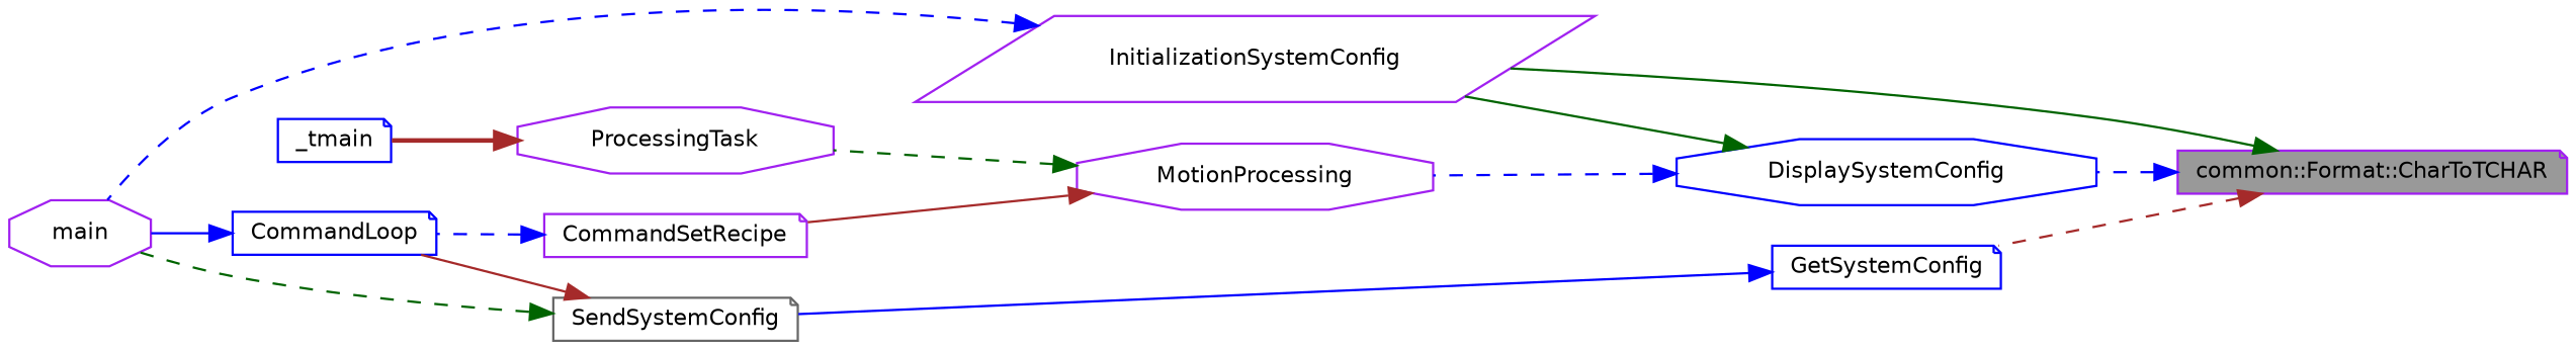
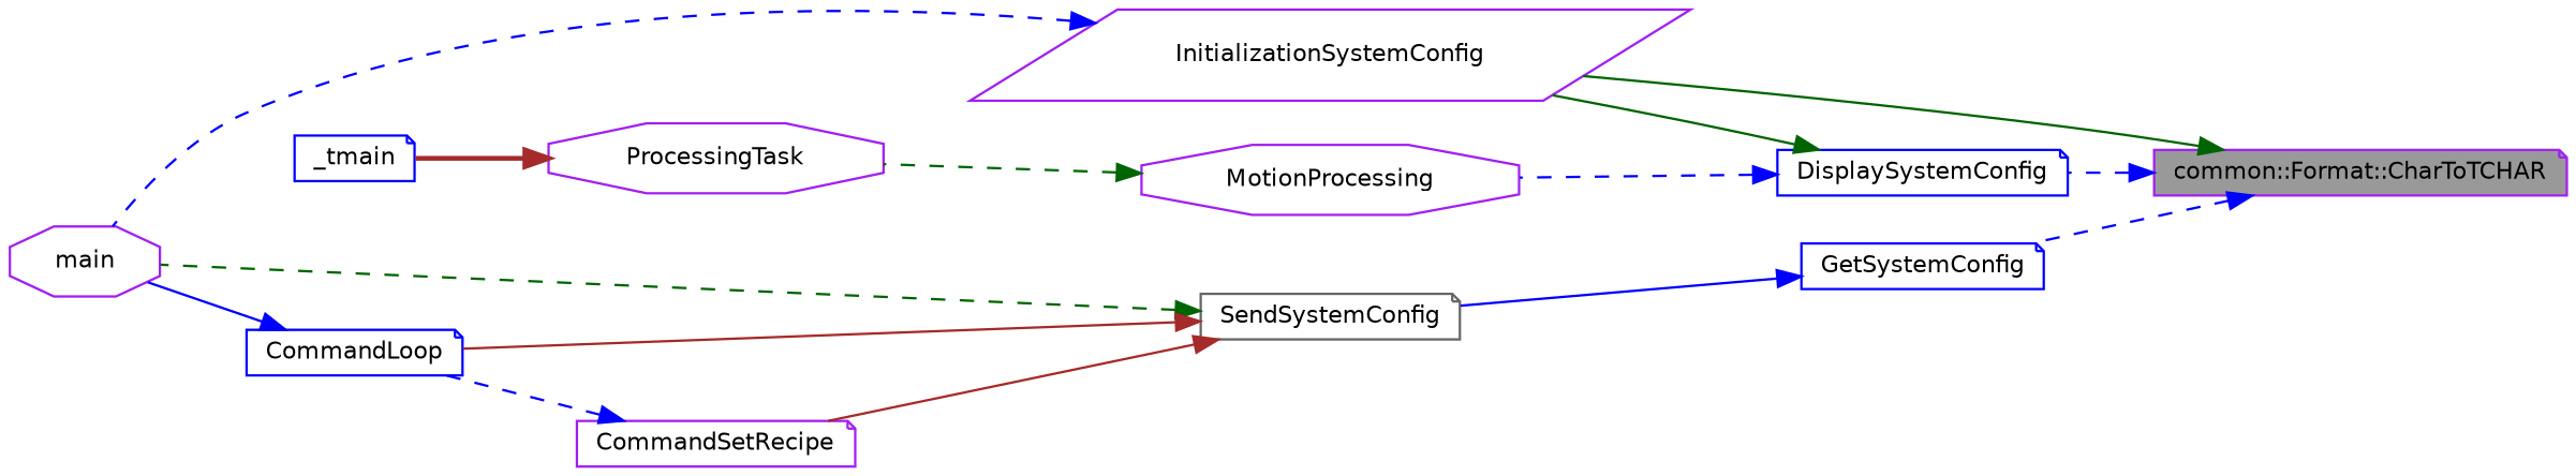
  digraph {
    rankdir=RL
    node [color=purple fillcolor=white fontname=Helvetica fontsize=10 shape=note style=filled]
    edge [color=blue dir=back fontname=Helvetica fontsize=10 labelfontname=Helvetica labelfontsize=10 style=dashed]
    n1 [fillcolor=grey60 fontcolor=black height=0.2 label="common::Format::CharToTCHAR" width=0.4]
-   n2 [color=blue height=0.2 label=DisplaySystemConfig shape=octagon width=0.4]
+   n2 [color=blue height=0.2 label=DisplaySystemConfig width=0.4]
    n3 [color=blue height=0.2 label=GetSystemConfig width=0.4]
    n4 [height=0.2 label=InitializationSystemConfig shape=parallelogram width=0.4]
    n5 [height=0.2 label=MotionProcessing shape=octagon width=0.4]
    n6 [color=gray40 height=0.2 label=SendSystemConfig width=0.4]
    n7 [height=0.2 label=main shape=octagon width=0.4]
    n8 [height=0.2 label=ProcessingTask shape=octagon width=0.4]
    n9 [color=blue height=0.2 label=_tmain width=0.4]
    n10 [color=blue height=0.2 label=CommandLoop width=0.4]
    n11 [height=0.2 label=CommandSetRecipe width=0.4]
    n1 -> n2
-   n1 -> n3 [color=brown]
+   n1 -> n3
    n1 -> n4 [color=darkgreen style=solid]
    n2 -> n4 [color=darkgreen style=solid]
    n2 -> n5
    n3 -> n6 [style=solid]
    n4 -> n7
    n5 -> n8 [color=darkgreen]
    n6 -> n7 [color=darkgreen]
    n6 -> n10 [color=brown style=solid]
-   n5 -> n11 [color=brown style=solid]
+   n6 -> n11 [color=brown style=solid]
    n8 -> n9 [color=brown style=bold]
    n10 -> n7 [style=solid]
    n11 -> n10
  }
